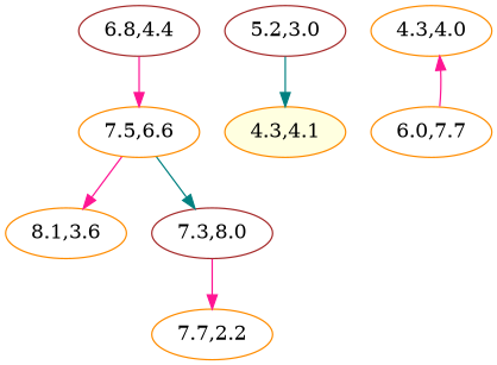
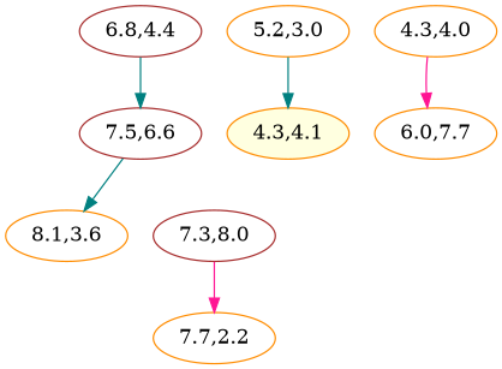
  digraph {
    node [color=darkorange fillcolor=white style=filled]
    edge [color=deeppink]
    "6.8,4.4" [color=brown]
-   "7.5,6.6"
+   "7.5,6.6" [color=brown]
    "8.1,3.6"
    "7.3,8.0" [color=brown]
    "4.3,4.1" [fillcolor=lightyellow]
-   "5.2,3.0" [color=brown]
+   "5.2,3.0"
    n7 [label="4.3,4.0"]
    "6.0,7.7"
    "7.7,2.2"
-   "6.8,4.4" -> "7.5,6.6"
-   "7.5,6.6" -> "8.1,3.6"
-   "7.5,6.6" -> "7.3,8.0" [color=teal]
+   "6.8,4.4" -> "7.5,6.6" [color=teal]
+   "7.5,6.6" -> "8.1,3.6" [color=teal]
    "7.3,8.0" -> "7.7,2.2"
    "5.2,3.0" -> "4.3,4.1" [color=teal]
-   "6.0,7.7" -> n7
+   n7 -> "6.0,7.7"
  }
